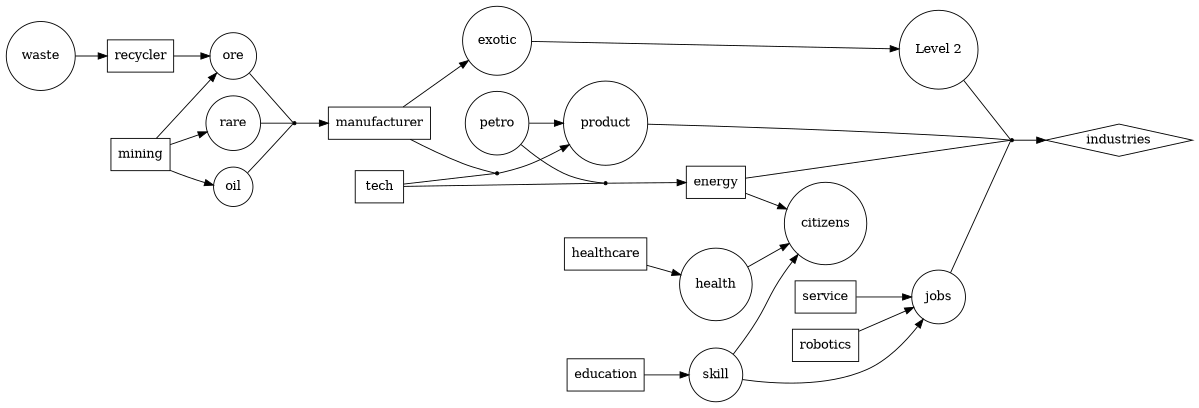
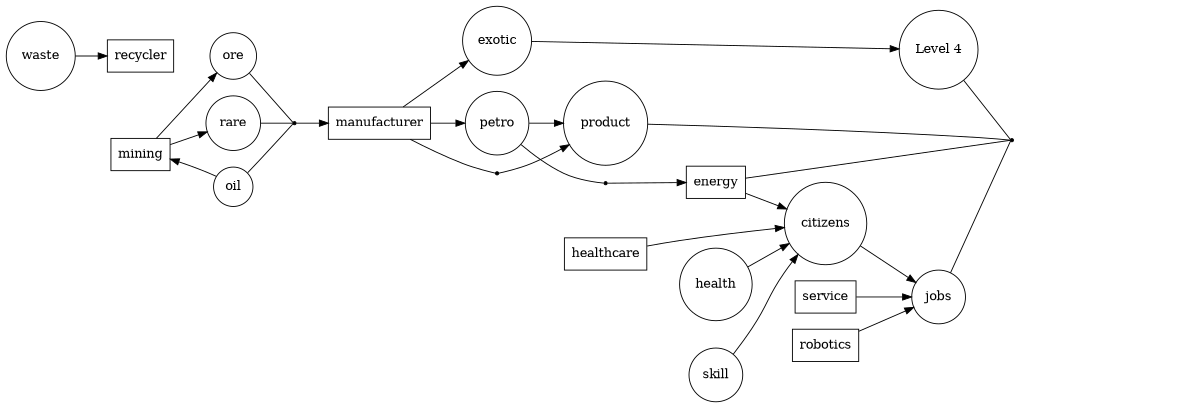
  digraph {
    rankdir=LR
    node [shape=circle]
    mining [shape=box]
    ore
    rare
    oil
    ore_ [shape=point]
    manufacturer [shape=box]
    product_ [shape=point]
    petro
    exotic
    product
    energy_ [shape=point]
-   "Level 2"
+   "Level 2" [label="Level 4"]
    ind_ [shape=point]
-   education [shape=box]
    skill
    citizens
    healthcare [shape=box]
    health
    energy [shape=box]
-   industries [shape=diamond]
    jobs
    service [shape=box]
    robotics [shape=box]
-   tech [shape=box]
    recycler [shape=box]
    waste
    mining -> ore
    mining -> rare
-   mining -> oil
+   oil -> mining
    ore -> ore_ [dir=none]
    rare -> ore_ [dir=none]
    oil -> ore_ [dir=none]
    ore_ -> manufacturer
    manufacturer -> product_ [dir=none]
+   manufacturer -> petro
    manufacturer -> exotic
    product_ -> product
    petro -> product
    petro -> energy_ [dir=none]
    exotic -> "Level 2"
    product -> ind_ [dir=none]
    energy_ -> energy
    "Level 2" -> ind_ [dir=none]
-   ind_ -> industries
-   education -> skill
    skill -> citizens
-   skill -> jobs
-   healthcare -> health
+   citizens -> jobs
+   healthcare -> citizens
    health -> citizens
    energy -> ind_ [dir=none]
    energy -> citizens
    jobs -> ind_ [dir=none]
    service -> jobs
    robotics -> jobs
-   tech -> product_ [dir=none]
-   tech -> energy_ [dir=none]
-   recycler -> ore
    waste -> recycler
  }
